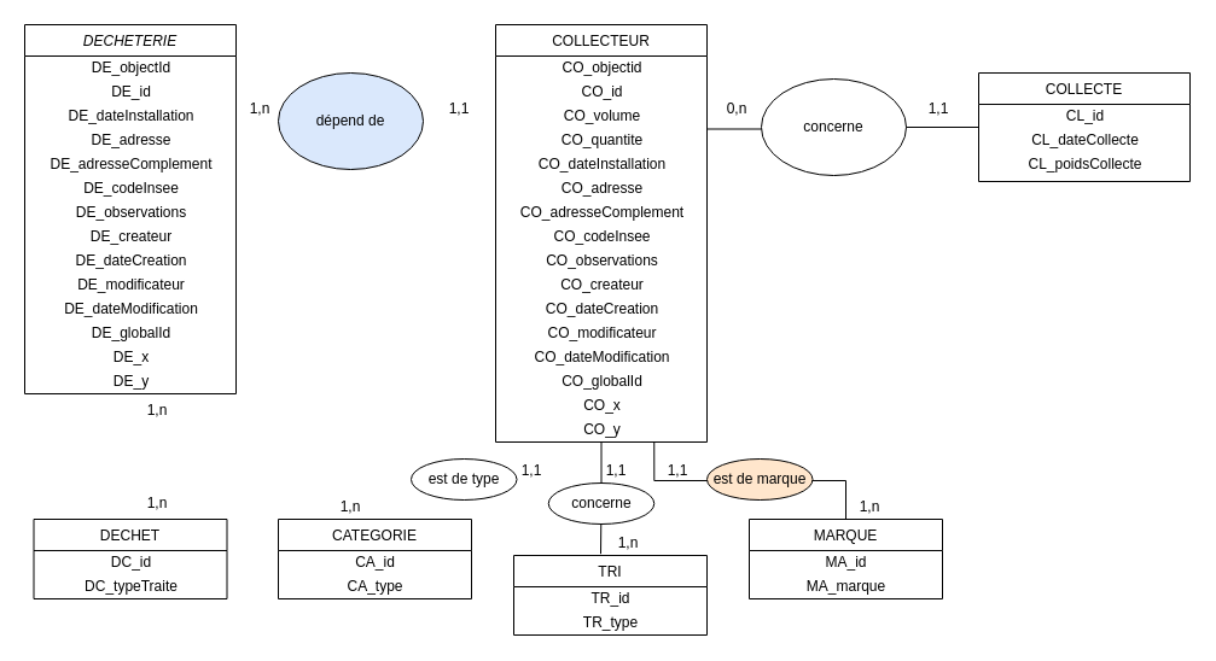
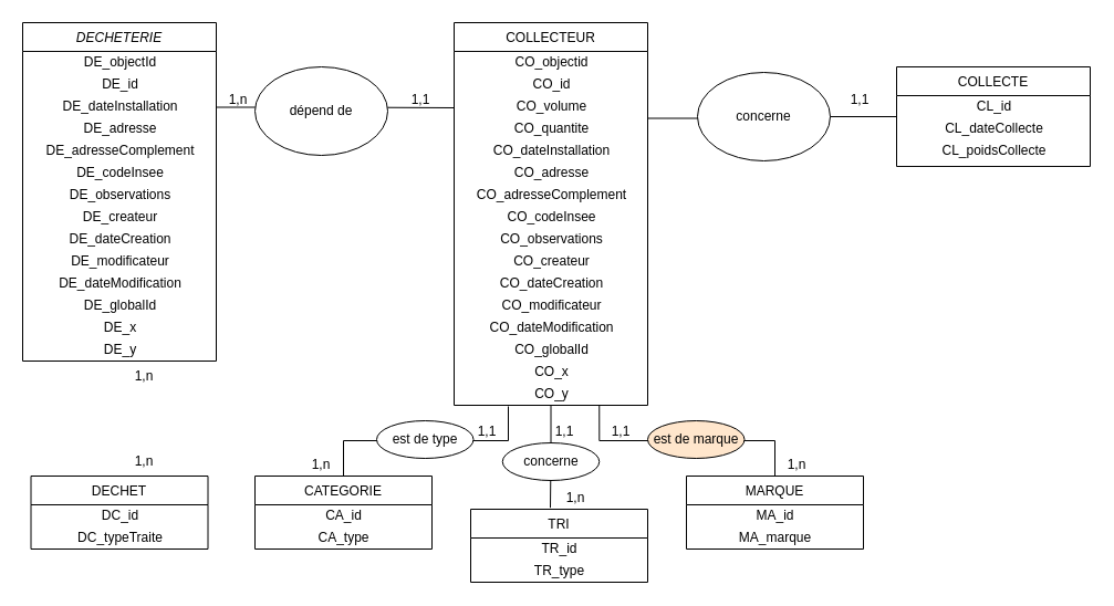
  <mxCell id="0" />
  <mxCell id="1" parent="0" />
  <mxCell id="2" style="edgeStyle=orthogonalEdgeStyle;rounded=0;orthogonalLoop=1;jettySize=auto;html=1;exitX=0.75;exitY=1;exitDx=0;exitDy=0;entryX=0.5;entryY=0;entryDx=0;entryDy=0;endArrow=none;endFill=0;" parent="1" source="26" target="44" edge="1"><mxGeometry relative="1" as="geometry" /></mxCell>
+ <mxCell id="3" style="edgeStyle=orthogonalEdgeStyle;rounded=0;orthogonalLoop=1;jettySize=auto;html=1;exitX=1;exitY=0.25;exitDx=0;exitDy=0;entryX=0;entryY=0.55;entryDx=0;entryDy=0;entryPerimeter=0;endArrow=none;endFill=0;" parent="1" source="4" target="29" edge="1"><mxGeometry relative="1" as="geometry" /></mxCell>
  <mxCell id="4" value="DECHETERIE" style="swimlane;fontStyle=2;align=center;verticalAlign=top;childLayout=stackLayout;horizontal=1;startSize=26;horizontalStack=0;resizeParent=1;resizeLast=0;collapsible=1;marginBottom=0;rounded=0;shadow=0;strokeWidth=1;" parent="1" vertex="1"><mxGeometry x="20" y="20" width="175" height="306" as="geometry"><mxRectangle x="230" y="140" width="160" height="26" as="alternateBounds" /></mxGeometry></mxCell>
  <mxCell id="5" value="DE_objectId" style="text;html=1;align=center;verticalAlign=middle;resizable=0;points=[];autosize=1;" parent="4" vertex="1"><mxGeometry y="26" width="175" height="20" as="geometry" /></mxCell>
  <mxCell id="6" value="DE_id" style="text;html=1;align=center;verticalAlign=middle;resizable=0;points=[];autosize=1;" parent="4" vertex="1"><mxGeometry y="46" width="175" height="20" as="geometry" /></mxCell>
  <mxCell id="7" value="DE_dateInstallation" style="text;html=1;align=center;verticalAlign=middle;resizable=0;points=[];autosize=1;" parent="4" vertex="1"><mxGeometry y="66" width="175" height="20" as="geometry" /></mxCell>
  <mxCell id="8" value="DE_adresse" style="text;html=1;align=center;verticalAlign=middle;resizable=0;points=[];autosize=1;" parent="4" vertex="1"><mxGeometry y="86" width="175" height="20" as="geometry" /></mxCell>
  <mxCell id="9" value="DE_adresseComplement" style="text;html=1;align=center;verticalAlign=middle;resizable=0;points=[];autosize=1;" parent="4" vertex="1"><mxGeometry y="106" width="175" height="20" as="geometry" /></mxCell>
  <mxCell id="10" value="DE_codeInsee" style="text;html=1;align=center;verticalAlign=middle;resizable=0;points=[];autosize=1;" parent="4" vertex="1"><mxGeometry y="126" width="175" height="20" as="geometry" /></mxCell>
  <mxCell id="11" value="DE_observations" style="text;html=1;align=center;verticalAlign=middle;resizable=0;points=[];autosize=1;" parent="4" vertex="1"><mxGeometry y="146" width="175" height="20" as="geometry" /></mxCell>
  <mxCell id="12" value="DE_createur" style="text;html=1;align=center;verticalAlign=middle;resizable=0;points=[];autosize=1;" parent="4" vertex="1"><mxGeometry y="166" width="175" height="20" as="geometry" /></mxCell>
  <mxCell id="13" value="DE_dateCreation" style="text;html=1;align=center;verticalAlign=middle;resizable=0;points=[];autosize=1;" parent="4" vertex="1"><mxGeometry y="186" width="175" height="20" as="geometry" /></mxCell>
  <mxCell id="14" value="DE_modificateur" style="text;html=1;align=center;verticalAlign=middle;resizable=0;points=[];autosize=1;" parent="4" vertex="1"><mxGeometry y="206" width="175" height="20" as="geometry" /></mxCell>
  <mxCell id="15" value="DE_dateModification" style="text;html=1;align=center;verticalAlign=middle;resizable=0;points=[];autosize=1;" parent="4" vertex="1"><mxGeometry y="226" width="175" height="20" as="geometry" /></mxCell>
  <mxCell id="16" value="DE_globalId" style="text;html=1;align=center;verticalAlign=middle;resizable=0;points=[];autosize=1;" parent="4" vertex="1"><mxGeometry y="246" width="175" height="20" as="geometry" /></mxCell>
  <mxCell id="17" value="DE_x" style="text;html=1;align=center;verticalAlign=middle;resizable=0;points=[];autosize=1;" parent="4" vertex="1"><mxGeometry y="266" width="175" height="20" as="geometry" /></mxCell>
  <mxCell id="18" value="DE_y" style="text;html=1;align=center;verticalAlign=middle;resizable=0;points=[];autosize=1;" parent="4" vertex="1"><mxGeometry y="286" width="175" height="20" as="geometry" /></mxCell>
- <mxCell id="19" value="dépend de" style="ellipse;whiteSpace=wrap;html=1;fillColor=#dae8fc;" parent="1" vertex="1"><mxGeometry x="230" y="60" width="120" height="80" as="geometry" /></mxCell>
+ <mxCell id="19" value="dépend de" style="ellipse;whiteSpace=wrap;html=1;" parent="1" vertex="1"><mxGeometry x="230" y="60" width="120" height="80" as="geometry" /></mxCell>
  <mxCell id="20" value="DECHET" style="swimlane;fontStyle=0;align=center;verticalAlign=top;childLayout=stackLayout;horizontal=1;startSize=26;horizontalStack=0;resizeParent=1;resizeLast=0;collapsible=1;marginBottom=0;rounded=0;shadow=0;strokeWidth=1;" parent="1" vertex="1"><mxGeometry x="27.5" y="430" width="160" height="66" as="geometry"><mxRectangle x="340" y="380" width="170" height="26" as="alternateBounds" /></mxGeometry></mxCell>
  <mxCell id="21" value="DC_id" style="text;html=1;align=center;verticalAlign=middle;resizable=0;points=[];autosize=1;" parent="20" vertex="1"><mxGeometry y="26" width="160" height="20" as="geometry" /></mxCell>
  <mxCell id="22" value="DC_typeTraite" style="text;html=1;align=center;verticalAlign=middle;resizable=0;points=[];autosize=1;" parent="20" vertex="1"><mxGeometry y="46" width="160" height="20" as="geometry" /></mxCell>
+ <mxCell id="23" style="edgeStyle=orthogonalEdgeStyle;rounded=0;orthogonalLoop=1;jettySize=auto;html=1;exitX=0.5;exitY=0;exitDx=0;exitDy=0;endArrow=none;endFill=0;entryX=0.28;entryY=1.05;entryDx=0;entryDy=0;entryPerimeter=0;" parent="1" source="47" target="42" edge="1"><mxGeometry relative="1" as="geometry"><mxPoint x="548" y="368" as="targetPoint" /></mxGeometry></mxCell>
  <mxCell id="24" style="edgeStyle=orthogonalEdgeStyle;rounded=0;orthogonalLoop=1;jettySize=auto;html=1;exitX=0.5;exitY=1;exitDx=0;exitDy=0;entryX=0.45;entryY=-0.02;entryDx=0;entryDy=0;entryPerimeter=0;endArrow=none;endFill=0;" parent="1" source="26" target="56" edge="1"><mxGeometry relative="1" as="geometry" /></mxCell>
  <mxCell id="25" style="edgeStyle=orthogonalEdgeStyle;rounded=0;orthogonalLoop=1;jettySize=auto;html=1;exitX=1;exitY=0.25;exitDx=0;exitDy=0;endArrow=none;endFill=0;" edge="1" parent="1" source="26" target="68"><mxGeometry relative="1" as="geometry" /></mxCell>
  <mxCell id="26" value="COLLECTEUR" style="swimlane;fontStyle=0;align=center;verticalAlign=top;childLayout=stackLayout;horizontal=1;startSize=26;horizontalStack=0;resizeParent=1;resizeLast=0;collapsible=1;marginBottom=0;rounded=0;shadow=0;strokeWidth=1;" parent="1" vertex="1"><mxGeometry x="410" y="20" width="175" height="346" as="geometry"><mxRectangle x="550" y="140" width="160" height="26" as="alternateBounds" /></mxGeometry></mxCell>
  <mxCell id="27" value="CO_objectid" style="text;html=1;align=center;verticalAlign=middle;resizable=0;points=[];autosize=1;" parent="26" vertex="1"><mxGeometry y="26" width="175" height="20" as="geometry" /></mxCell>
  <mxCell id="28" value="CO_id" style="text;html=1;align=center;verticalAlign=middle;resizable=0;points=[];autosize=1;" parent="26" vertex="1"><mxGeometry y="46" width="175" height="20" as="geometry" /></mxCell>
  <mxCell id="29" value="CO_volume" style="text;html=1;align=center;verticalAlign=middle;resizable=0;points=[];autosize=1;" parent="26" vertex="1"><mxGeometry y="66" width="175" height="20" as="geometry" /></mxCell>
  <mxCell id="30" value="CO_quantite" style="text;html=1;align=center;verticalAlign=middle;resizable=0;points=[];autosize=1;" parent="26" vertex="1"><mxGeometry y="86" width="175" height="20" as="geometry" /></mxCell>
  <mxCell id="31" value="CO_dateInstallation" style="text;html=1;align=center;verticalAlign=middle;resizable=0;points=[];autosize=1;" parent="26" vertex="1"><mxGeometry y="106" width="175" height="20" as="geometry" /></mxCell>
  <mxCell id="32" value="CO_adresse" style="text;html=1;align=center;verticalAlign=middle;resizable=0;points=[];autosize=1;" parent="26" vertex="1"><mxGeometry y="126" width="175" height="20" as="geometry" /></mxCell>
  <mxCell id="33" value="CO_adresseComplement" style="text;html=1;align=center;verticalAlign=middle;resizable=0;points=[];autosize=1;" parent="26" vertex="1"><mxGeometry y="146" width="175" height="20" as="geometry" /></mxCell>
  <mxCell id="34" value="CO_codeInsee" style="text;html=1;align=center;verticalAlign=middle;resizable=0;points=[];autosize=1;" parent="26" vertex="1"><mxGeometry y="166" width="175" height="20" as="geometry" /></mxCell>
  <mxCell id="35" value="CO_observations" style="text;html=1;align=center;verticalAlign=middle;resizable=0;points=[];autosize=1;" parent="26" vertex="1"><mxGeometry y="186" width="175" height="20" as="geometry" /></mxCell>
  <mxCell id="36" value="CO_createur" style="text;html=1;align=center;verticalAlign=middle;resizable=0;points=[];autosize=1;" parent="26" vertex="1"><mxGeometry y="206" width="175" height="20" as="geometry" /></mxCell>
  <mxCell id="37" value="CO_dateCreation" style="text;html=1;align=center;verticalAlign=middle;resizable=0;points=[];autosize=1;" parent="26" vertex="1"><mxGeometry y="226" width="175" height="20" as="geometry" /></mxCell>
  <mxCell id="38" value="CO_modificateur" style="text;html=1;align=center;verticalAlign=middle;resizable=0;points=[];autosize=1;" parent="26" vertex="1"><mxGeometry y="246" width="175" height="20" as="geometry" /></mxCell>
  <mxCell id="39" value="CO_dateModification" style="text;html=1;align=center;verticalAlign=middle;resizable=0;points=[];autosize=1;" parent="26" vertex="1"><mxGeometry y="266" width="175" height="20" as="geometry" /></mxCell>
  <mxCell id="40" value="CO_globalId" style="text;html=1;align=center;verticalAlign=middle;resizable=0;points=[];autosize=1;" parent="26" vertex="1"><mxGeometry y="286" width="175" height="20" as="geometry" /></mxCell>
  <mxCell id="41" value="CO_x" style="text;html=1;align=center;verticalAlign=middle;resizable=0;points=[];autosize=1;" parent="26" vertex="1"><mxGeometry y="306" width="175" height="20" as="geometry" /></mxCell>
  <mxCell id="42" value="CO_y" style="text;html=1;align=center;verticalAlign=middle;resizable=0;points=[];autosize=1;" parent="26" vertex="1"><mxGeometry y="326" width="175" height="20" as="geometry" /></mxCell>
  <mxCell id="43" value="est de marque" style="ellipse;whiteSpace=wrap;html=1;fillColor=#ffe6cc;" parent="1" vertex="1"><mxGeometry x="585" y="380" width="87.5" height="34" as="geometry" /></mxCell>
  <mxCell id="44" value="MARQUE" style="swimlane;fontStyle=0;align=center;verticalAlign=top;childLayout=stackLayout;horizontal=1;startSize=26;horizontalStack=0;resizeParent=1;resizeLast=0;collapsible=1;marginBottom=0;rounded=0;shadow=0;strokeWidth=1;" parent="1" vertex="1"><mxGeometry x="620" y="430" width="160" height="66" as="geometry"><mxRectangle x="130" y="380" width="160" height="26" as="alternateBounds" /></mxGeometry></mxCell>
  <mxCell id="45" value="MA_id" style="text;html=1;align=center;verticalAlign=middle;resizable=0;points=[];autosize=1;" parent="44" vertex="1"><mxGeometry y="26" width="160" height="20" as="geometry" /></mxCell>
  <mxCell id="46" value="MA_marque" style="text;html=1;align=center;verticalAlign=middle;resizable=0;points=[];autosize=1;" parent="44" vertex="1"><mxGeometry y="46" width="160" height="20" as="geometry" /></mxCell>
  <mxCell id="47" value="CATEGORIE" style="swimlane;fontStyle=0;align=center;verticalAlign=top;childLayout=stackLayout;horizontal=1;startSize=26;horizontalStack=0;resizeParent=1;resizeLast=0;collapsible=1;marginBottom=0;rounded=0;shadow=0;strokeWidth=1;" parent="1" vertex="1"><mxGeometry x="230" y="430" width="160" height="66" as="geometry"><mxRectangle x="340" y="380" width="170" height="26" as="alternateBounds" /></mxGeometry></mxCell>
  <mxCell id="48" value="CA_id" style="text;html=1;align=center;verticalAlign=middle;resizable=0;points=[];autosize=1;" parent="47" vertex="1"><mxGeometry y="26" width="160" height="20" as="geometry" /></mxCell>
  <mxCell id="49" value="CA_type" style="text;html=1;align=center;verticalAlign=middle;resizable=0;points=[];autosize=1;" parent="47" vertex="1"><mxGeometry y="46" width="160" height="20" as="geometry" /></mxCell>
  <mxCell id="50" value="est de type" style="ellipse;whiteSpace=wrap;html=1;" parent="1" vertex="1"><mxGeometry x="340" y="380" width="87.5" height="34" as="geometry" /></mxCell>
  <mxCell id="51" value="concerne" style="ellipse;whiteSpace=wrap;html=1;" parent="1" vertex="1"><mxGeometry x="453.75" y="400" width="87.5" height="34" as="geometry" /></mxCell>
  <mxCell id="52" value="1,n" style="text;html=1;strokeColor=none;fillColor=none;align=center;verticalAlign=middle;whiteSpace=wrap;rounded=0;" parent="1" vertex="1"><mxGeometry x="700" y="410" width="40" height="20" as="geometry" /></mxCell>
  <mxCell id="53" value="1,1" style="text;html=1;strokeColor=none;fillColor=none;align=center;verticalAlign=middle;whiteSpace=wrap;rounded=0;" parent="1" vertex="1"><mxGeometry x="541.25" y="380" width="40" height="20" as="geometry" /></mxCell>
  <mxCell id="54" value="1,1" style="text;html=1;strokeColor=none;fillColor=none;align=center;verticalAlign=middle;whiteSpace=wrap;rounded=0;" parent="1" vertex="1"><mxGeometry x="490" y="380" width="40" height="20" as="geometry" /></mxCell>
  <mxCell id="55" value="1,n" style="text;html=1;strokeColor=none;fillColor=none;align=center;verticalAlign=middle;whiteSpace=wrap;rounded=0;" parent="1" vertex="1"><mxGeometry x="500" y="440" width="40" height="20" as="geometry" /></mxCell>
  <mxCell id="56" value="TRI" style="swimlane;fontStyle=0;align=center;verticalAlign=top;childLayout=stackLayout;horizontal=1;startSize=26;horizontalStack=0;resizeParent=1;resizeLast=0;collapsible=1;marginBottom=0;rounded=0;shadow=0;strokeWidth=1;" parent="1" vertex="1"><mxGeometry x="425" y="460" width="160" height="66" as="geometry"><mxRectangle x="340" y="380" width="170" height="26" as="alternateBounds" /></mxGeometry></mxCell>
  <mxCell id="57" value="TR_id" style="text;html=1;align=center;verticalAlign=middle;resizable=0;points=[];autosize=1;" parent="56" vertex="1"><mxGeometry y="26" width="160" height="20" as="geometry" /></mxCell>
  <mxCell id="58" value="TR_type" style="text;html=1;align=center;verticalAlign=middle;resizable=0;points=[];autosize=1;" parent="56" vertex="1"><mxGeometry y="46" width="160" height="20" as="geometry" /></mxCell>
  <mxCell id="59" value="1,1" style="text;html=1;strokeColor=none;fillColor=none;align=center;verticalAlign=middle;whiteSpace=wrap;rounded=0;" parent="1" vertex="1"><mxGeometry x="420" y="380" width="40" height="20" as="geometry" /></mxCell>
  <mxCell id="60" value="1,n" style="text;html=1;strokeColor=none;fillColor=none;align=center;verticalAlign=middle;whiteSpace=wrap;rounded=0;" parent="1" vertex="1"><mxGeometry x="270" y="410" width="40" height="20" as="geometry" /></mxCell>
  <mxCell id="61" value="1,1" style="text;html=1;strokeColor=none;fillColor=none;align=center;verticalAlign=middle;whiteSpace=wrap;rounded=0;" parent="1" vertex="1"><mxGeometry x="360" y="80" width="40" height="20" as="geometry" /></mxCell>
  <mxCell id="62" value="1,n" style="text;html=1;strokeColor=none;fillColor=none;align=center;verticalAlign=middle;whiteSpace=wrap;rounded=0;" parent="1" vertex="1"><mxGeometry x="195" y="80" width="40" height="20" as="geometry" /></mxCell>
  <mxCell id="63" value="1,n" style="text;html=1;strokeColor=none;fillColor=none;align=center;verticalAlign=middle;whiteSpace=wrap;rounded=0;" parent="1" vertex="1"><mxGeometry x="110" y="330" width="40" height="20" as="geometry" /></mxCell>
  <mxCell id="64" value="1,n" style="text;html=1;strokeColor=none;fillColor=none;align=center;verticalAlign=middle;whiteSpace=wrap;rounded=0;" parent="1" vertex="1"><mxGeometry x="110" y="407" width="40" height="20" as="geometry" /></mxCell>
- <mxCell id="65" value="0,n" style="text;html=1;strokeColor=none;fillColor=none;align=center;verticalAlign=middle;whiteSpace=wrap;rounded=0;" vertex="1" parent="1"><mxGeometry x="590" y="80" width="40" height="20" as="geometry" /></mxCell>
  <mxCell id="66" value="1,1" style="text;html=1;strokeColor=none;fillColor=none;align=center;verticalAlign=middle;whiteSpace=wrap;rounded=0;" vertex="1" parent="1"><mxGeometry x="757" y="80" width="40" height="20" as="geometry" /></mxCell>
  <mxCell id="67" value="concerne" style="ellipse;whiteSpace=wrap;html=1;" vertex="1" parent="1"><mxGeometry x="630" y="65" width="120" height="80" as="geometry" /></mxCell>
  <mxCell id="68" value="COLLECTE" style="swimlane;fontStyle=0;align=center;verticalAlign=top;childLayout=stackLayout;horizontal=1;startSize=26;horizontalStack=0;resizeParent=1;resizeLast=0;collapsible=1;marginBottom=0;rounded=0;shadow=0;strokeWidth=1;" vertex="1" parent="1"><mxGeometry x="810" y="60" width="175" height="90" as="geometry"><mxRectangle x="550" y="140" width="160" height="26" as="alternateBounds" /></mxGeometry></mxCell>
  <mxCell id="69" value="CL_id" style="text;html=1;align=center;verticalAlign=middle;resizable=0;points=[];autosize=1;" vertex="1" parent="68"><mxGeometry y="26" width="175" height="20" as="geometry" /></mxCell>
  <mxCell id="70" value="CL_dateCollecte" style="text;html=1;align=center;verticalAlign=middle;resizable=0;points=[];autosize=1;" vertex="1" parent="68"><mxGeometry y="46" width="175" height="20" as="geometry" /></mxCell>
  <mxCell id="71" value="CL_poidsCollecte" style="text;html=1;align=center;verticalAlign=middle;resizable=0;points=[];autosize=1;" vertex="1" parent="68"><mxGeometry y="66" width="175" height="20" as="geometry" /></mxCell>
